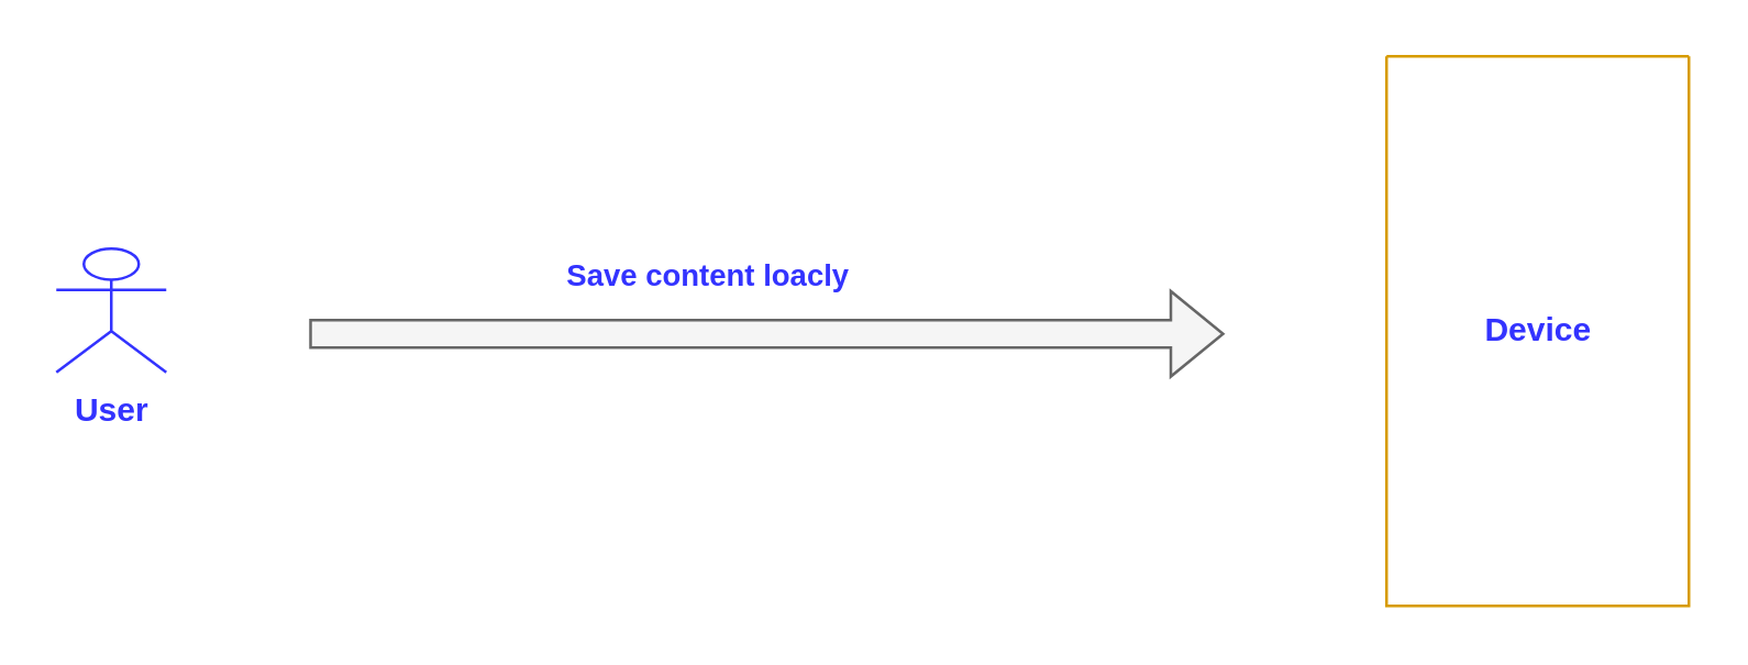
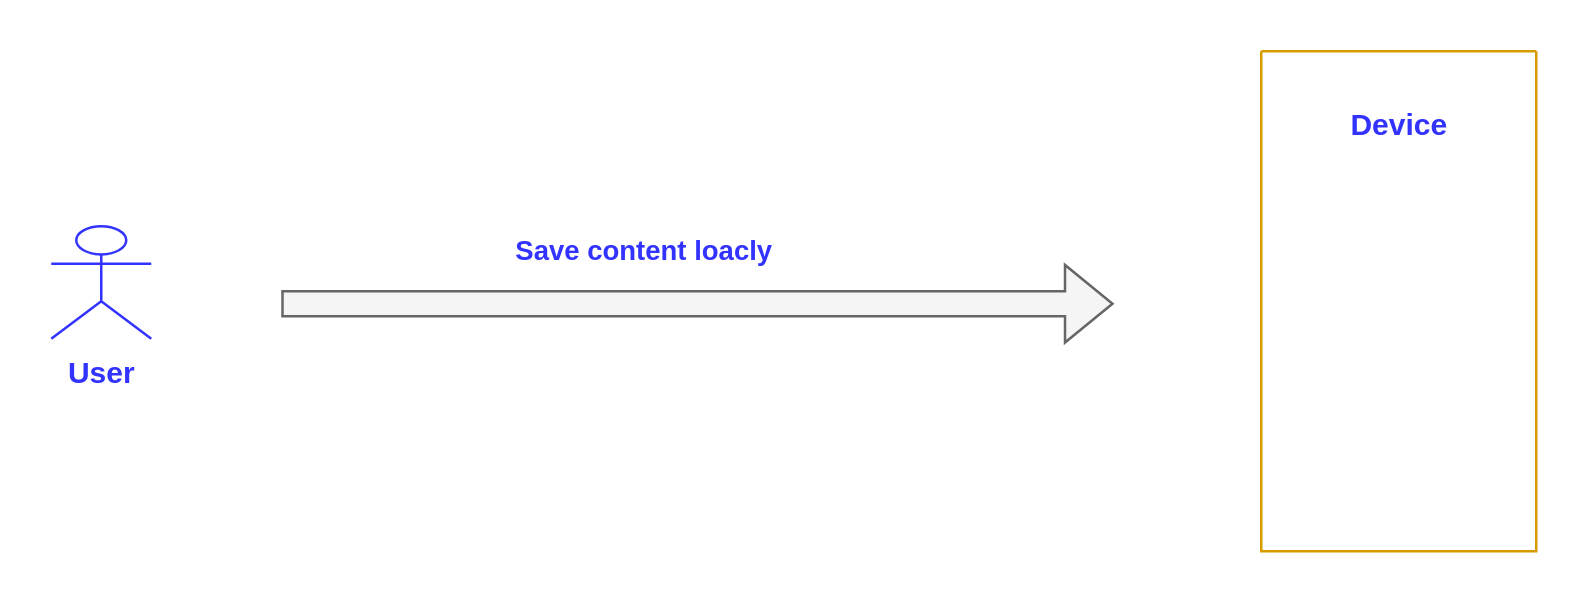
  <mxCell id="0" />
  <mxCell id="1" parent="0" />
  <mxCell id="2" value="&lt;div&gt;&lt;font color=&quot;#3333ff&quot;&gt;&lt;b&gt;User&lt;/b&gt;&lt;/font&gt;&lt;/div&gt;" style="shape=umlActor;verticalLabelPosition=bottom;verticalAlign=top;html=1;outlineConnect=0;strokeColor=#3333FF;strokeWidth=1;perimeterSpacing=1;" vertex="1" parent="1"><mxGeometry x="20" y="90" width="40" height="45" as="geometry" /></mxCell>
  <mxCell id="3" style="edgeStyle=orthogonalEdgeStyle;rounded=0;orthogonalLoop=1;jettySize=auto;html=1;strokeWidth=1;shape=flexArrow;fillColor=#f5f5f5;strokeColor=#666666;" edge="1" parent="1"><mxGeometry relative="1" as="geometry"><mxPoint x="112" y="121" as="sourcePoint" /><mxPoint x="445" y="121" as="targetPoint" /></mxGeometry></mxCell>
  <mxCell id="4" value="&lt;font color=&quot;#3333ff&quot;&gt;&lt;b&gt;Save content loacly&lt;br&gt;&lt;/b&gt;&lt;/font&gt;" style="edgeLabel;html=1;align=center;verticalAlign=middle;resizable=0;points=[];" vertex="1" connectable="0" parent="3"><mxGeometry x="0.022" relative="1" as="geometry"><mxPoint x="-26" y="-22" as="offset" /></mxGeometry></mxCell>
  <mxCell id="5" value="" style="swimlane;startSize=0;fillColor=#ffe6cc;strokeColor=#d79b00;" vertex="1" parent="1"><mxGeometry x="504" y="20" width="110" height="200" as="geometry" /></mxCell>
- <mxCell id="6" value="&lt;font color=&quot;#3333ff&quot;&gt;&lt;b&gt;Device&lt;/b&gt;&lt;/font&gt;" style="text;html=1;align=center;verticalAlign=middle;resizable=0;points=[];autosize=1;strokeColor=none;fillColor=none;" vertex="1" parent="5"><mxGeometry x="25" y="85" width="60" height="30" as="geometry" /></mxCell>
+ <mxCell id="6" value="&lt;font color=&quot;#3333ff&quot;&gt;&lt;b&gt;Device&lt;/b&gt;&lt;/font&gt;" style="text;html=1;align=center;verticalAlign=middle;resizable=0;points=[];autosize=1;strokeColor=none;fillColor=none;" vertex="1" parent="5"><mxGeometry x="25" y="15" width="60" height="30" as="geometry" /></mxCell>
